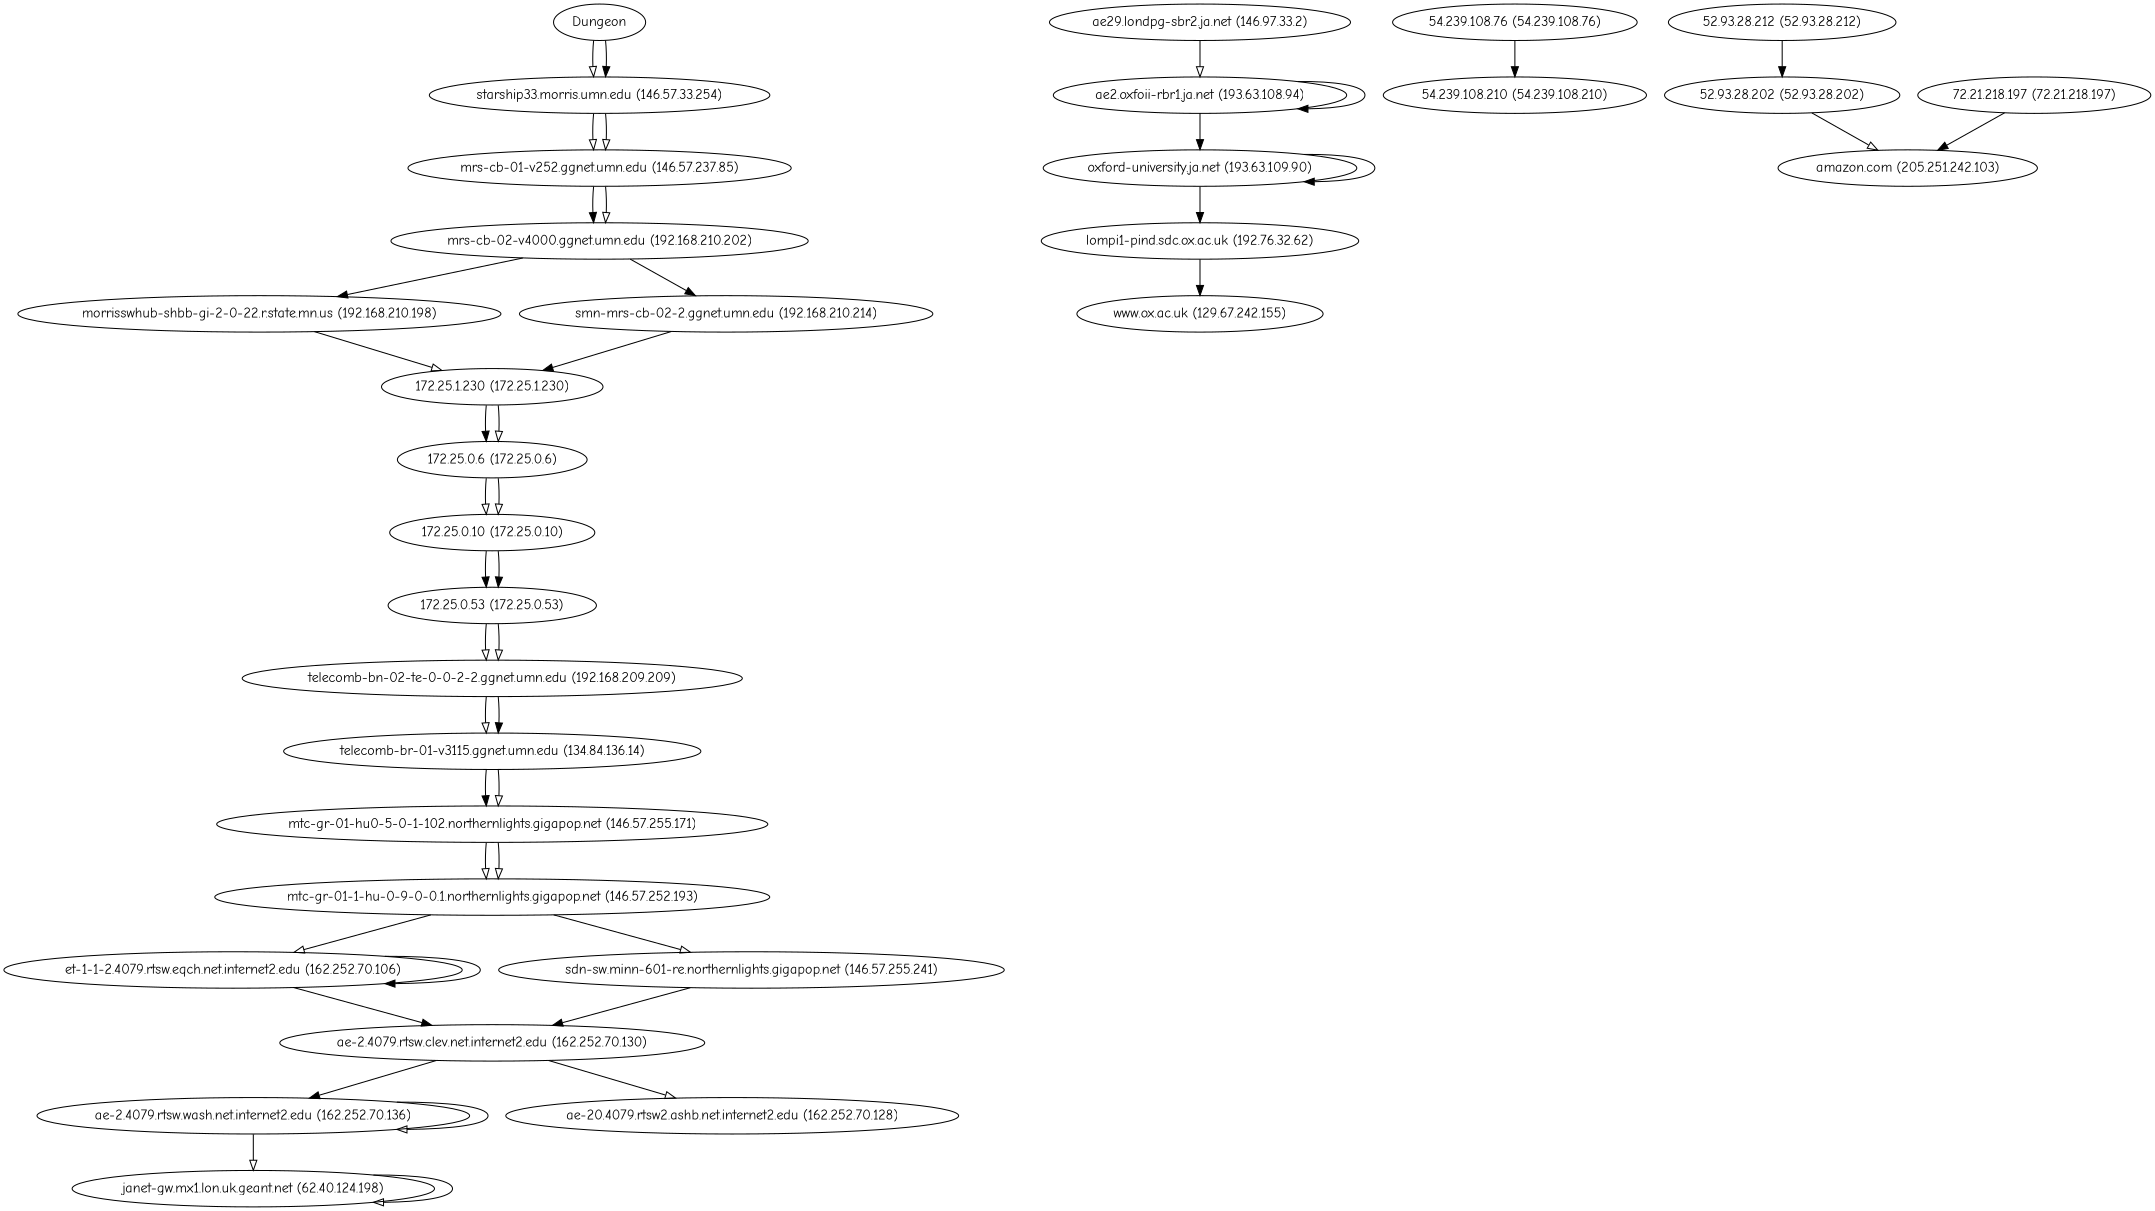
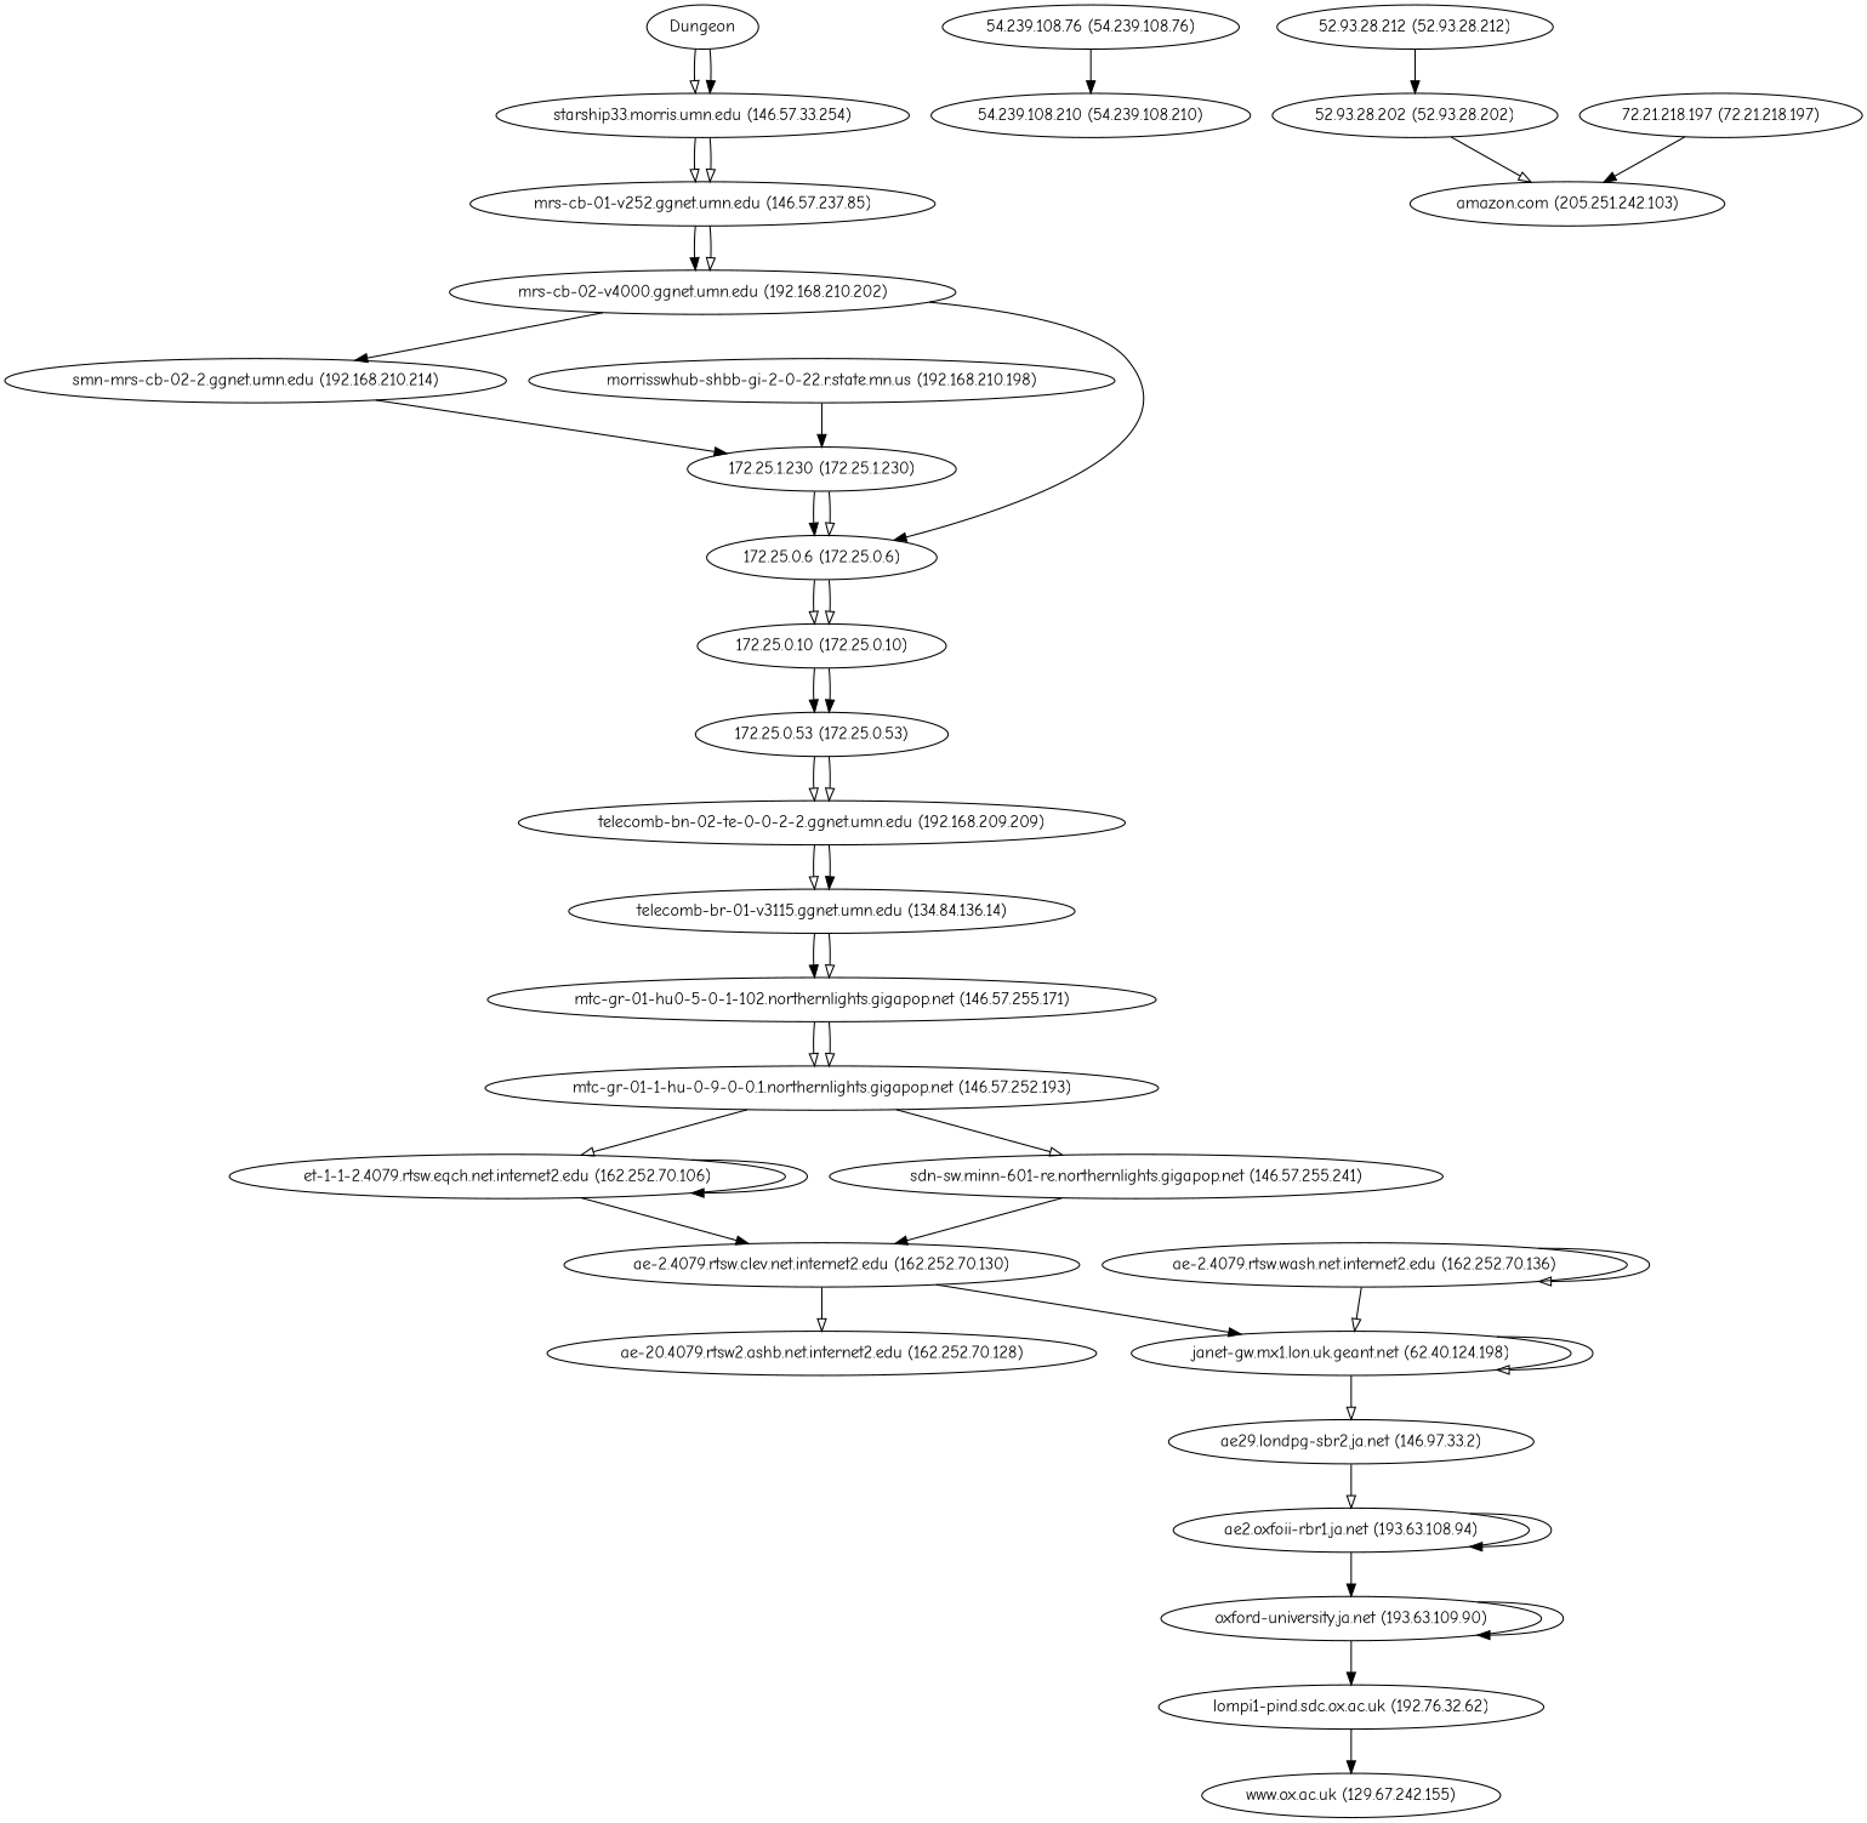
  digraph {
    fontname="Comic Neue"
    node [fontname="Comic Neue"]
    edge [arrowhead=onormal fontname="Comic Neue"]
    Dungeon
    "starship33.morris.umn.edu (146.57.33.254)"
    "mrs-cb-01-v252.ggnet.umn.edu (146.57.237.85)"
    "mrs-cb-02-v4000.ggnet.umn.edu (192.168.210.202)"
    "morrisswhub-shbb-gi-2-0-22.r.state.mn.us (192.168.210.198)"
    "smn-mrs-cb-02-2.ggnet.umn.edu (192.168.210.214)"
    "172.25.1.230 (172.25.1.230)"
    "172.25.0.6 (172.25.0.6)"
    "172.25.0.10 (172.25.0.10)"
    "172.25.0.53 (172.25.0.53)"
    "telecomb-bn-02-te-0-0-2-2.ggnet.umn.edu (192.168.209.209)"
    "telecomb-br-01-v3115.ggnet.umn.edu (134.84.136.14)"
    "mtc-gr-01-hu0-5-0-1-102.northernlights.gigapop.net (146.57.255.171)"
    "mtc-gr-01-1-hu-0-9-0-0.1.northernlights.gigapop.net (146.57.252.193)"
    "et-1-1-2.4079.rtsw.eqch.net.internet2.edu (162.252.70.106)"
    "sdn-sw.minn-601-re.northernlights.gigapop.net (146.57.255.241)"
    n17 [label="ae-2.4079.rtsw.clev.net.internet2.edu (162.252.70.130)"]
    "ae-2.4079.rtsw.wash.net.internet2.edu (162.252.70.136)"
    "ae-20.4079.rtsw2.ashb.net.internet2.edu (162.252.70.128)"
    "janet-gw.mx1.lon.uk.geant.net (62.40.124.198)"
    "ae29.londpg-sbr2.ja.net (146.97.33.2)"
    "ae2.oxfoii-rbr1.ja.net (193.63.108.94)"
    "oxford-university.ja.net (193.63.109.90)"
    "lompi1-pind.sdc.ox.ac.uk (192.76.32.62)"
    "www.ox.ac.uk (129.67.242.155)"
    "54.239.108.76 (54.239.108.76)"
    "54.239.108.210 (54.239.108.210)"
    "52.93.28.212 (52.93.28.212)"
    "52.93.28.202 (52.93.28.202)"
    "amazon.com (205.251.242.103)"
    "72.21.218.197 (72.21.218.197)"
    Dungeon -> "starship33.morris.umn.edu (146.57.33.254)"
    Dungeon -> "starship33.morris.umn.edu (146.57.33.254)" [arrowhead=normal]
    "starship33.morris.umn.edu (146.57.33.254)" -> "mrs-cb-01-v252.ggnet.umn.edu (146.57.237.85)"
    "starship33.morris.umn.edu (146.57.33.254)" -> "mrs-cb-01-v252.ggnet.umn.edu (146.57.237.85)"
    "mrs-cb-01-v252.ggnet.umn.edu (146.57.237.85)" -> "mrs-cb-02-v4000.ggnet.umn.edu (192.168.210.202)" [arrowhead=normal]
    "mrs-cb-01-v252.ggnet.umn.edu (146.57.237.85)" -> "mrs-cb-02-v4000.ggnet.umn.edu (192.168.210.202)"
-   "mrs-cb-02-v4000.ggnet.umn.edu (192.168.210.202)" -> "morrisswhub-shbb-gi-2-0-22.r.state.mn.us (192.168.210.198)" [arrowhead=normal]
+   "mrs-cb-02-v4000.ggnet.umn.edu (192.168.210.202)" -> "172.25.0.6 (172.25.0.6)" [arrowhead=normal]
    "mrs-cb-02-v4000.ggnet.umn.edu (192.168.210.202)" -> "smn-mrs-cb-02-2.ggnet.umn.edu (192.168.210.214)" [arrowhead=normal]
-   "morrisswhub-shbb-gi-2-0-22.r.state.mn.us (192.168.210.198)" -> "172.25.1.230 (172.25.1.230)"
+   "morrisswhub-shbb-gi-2-0-22.r.state.mn.us (192.168.210.198)" -> "172.25.1.230 (172.25.1.230)" [arrowhead=normal]
    "smn-mrs-cb-02-2.ggnet.umn.edu (192.168.210.214)" -> "172.25.1.230 (172.25.1.230)" [arrowhead=normal]
    "172.25.1.230 (172.25.1.230)" -> "172.25.0.6 (172.25.0.6)" [arrowhead=normal]
    "172.25.1.230 (172.25.1.230)" -> "172.25.0.6 (172.25.0.6)"
    "172.25.0.6 (172.25.0.6)" -> "172.25.0.10 (172.25.0.10)"
    "172.25.0.6 (172.25.0.6)" -> "172.25.0.10 (172.25.0.10)"
    "172.25.0.10 (172.25.0.10)" -> "172.25.0.53 (172.25.0.53)" [arrowhead=normal]
    "172.25.0.10 (172.25.0.10)" -> "172.25.0.53 (172.25.0.53)" [arrowhead=normal]
    "172.25.0.53 (172.25.0.53)" -> "telecomb-bn-02-te-0-0-2-2.ggnet.umn.edu (192.168.209.209)"
    "172.25.0.53 (172.25.0.53)" -> "telecomb-bn-02-te-0-0-2-2.ggnet.umn.edu (192.168.209.209)"
    "telecomb-bn-02-te-0-0-2-2.ggnet.umn.edu (192.168.209.209)" -> "telecomb-br-01-v3115.ggnet.umn.edu (134.84.136.14)"
    "telecomb-bn-02-te-0-0-2-2.ggnet.umn.edu (192.168.209.209)" -> "telecomb-br-01-v3115.ggnet.umn.edu (134.84.136.14)" [arrowhead=normal]
    "telecomb-br-01-v3115.ggnet.umn.edu (134.84.136.14)" -> "mtc-gr-01-hu0-5-0-1-102.northernlights.gigapop.net (146.57.255.171)" [arrowhead=normal]
    "telecomb-br-01-v3115.ggnet.umn.edu (134.84.136.14)" -> "mtc-gr-01-hu0-5-0-1-102.northernlights.gigapop.net (146.57.255.171)"
    "mtc-gr-01-hu0-5-0-1-102.northernlights.gigapop.net (146.57.255.171)" -> "mtc-gr-01-1-hu-0-9-0-0.1.northernlights.gigapop.net (146.57.252.193)"
    "mtc-gr-01-hu0-5-0-1-102.northernlights.gigapop.net (146.57.255.171)" -> "mtc-gr-01-1-hu-0-9-0-0.1.northernlights.gigapop.net (146.57.252.193)"
    "mtc-gr-01-1-hu-0-9-0-0.1.northernlights.gigapop.net (146.57.252.193)" -> "et-1-1-2.4079.rtsw.eqch.net.internet2.edu (162.252.70.106)"
    "mtc-gr-01-1-hu-0-9-0-0.1.northernlights.gigapop.net (146.57.252.193)" -> "sdn-sw.minn-601-re.northernlights.gigapop.net (146.57.255.241)"
    "et-1-1-2.4079.rtsw.eqch.net.internet2.edu (162.252.70.106)" -> "et-1-1-2.4079.rtsw.eqch.net.internet2.edu (162.252.70.106)" [arrowhead=normal]
    "et-1-1-2.4079.rtsw.eqch.net.internet2.edu (162.252.70.106)" -> n17 [arrowhead=normal]
    "sdn-sw.minn-601-re.northernlights.gigapop.net (146.57.255.241)" -> n17 [arrowhead=normal]
-   n17 -> "ae-2.4079.rtsw.wash.net.internet2.edu (162.252.70.136)" [arrowhead=normal]
+   n17 -> "janet-gw.mx1.lon.uk.geant.net (62.40.124.198)" [arrowhead=normal]
    n17 -> "ae-20.4079.rtsw2.ashb.net.internet2.edu (162.252.70.128)"
    "ae-2.4079.rtsw.wash.net.internet2.edu (162.252.70.136)" -> "ae-2.4079.rtsw.wash.net.internet2.edu (162.252.70.136)"
    "ae-2.4079.rtsw.wash.net.internet2.edu (162.252.70.136)" -> "janet-gw.mx1.lon.uk.geant.net (62.40.124.198)"
    "janet-gw.mx1.lon.uk.geant.net (62.40.124.198)" -> "janet-gw.mx1.lon.uk.geant.net (62.40.124.198)"
+   "janet-gw.mx1.lon.uk.geant.net (62.40.124.198)" -> "ae29.londpg-sbr2.ja.net (146.97.33.2)"
    "ae29.londpg-sbr2.ja.net (146.97.33.2)" -> "ae2.oxfoii-rbr1.ja.net (193.63.108.94)"
    "ae2.oxfoii-rbr1.ja.net (193.63.108.94)" -> "ae2.oxfoii-rbr1.ja.net (193.63.108.94)" [arrowhead=normal]
    "ae2.oxfoii-rbr1.ja.net (193.63.108.94)" -> "oxford-university.ja.net (193.63.109.90)" [arrowhead=normal]
    "oxford-university.ja.net (193.63.109.90)" -> "oxford-university.ja.net (193.63.109.90)" [arrowhead=normal]
    "oxford-university.ja.net (193.63.109.90)" -> "lompi1-pind.sdc.ox.ac.uk (192.76.32.62)" [arrowhead=normal]
    "lompi1-pind.sdc.ox.ac.uk (192.76.32.62)" -> "www.ox.ac.uk (129.67.242.155)" [arrowhead=normal]
    "54.239.108.76 (54.239.108.76)" -> "54.239.108.210 (54.239.108.210)" [arrowhead=normal]
    "52.93.28.212 (52.93.28.212)" -> "52.93.28.202 (52.93.28.202)" [arrowhead=normal]
    "52.93.28.202 (52.93.28.202)" -> "amazon.com (205.251.242.103)"
    "72.21.218.197 (72.21.218.197)" -> "amazon.com (205.251.242.103)" [arrowhead=normal]
  }
